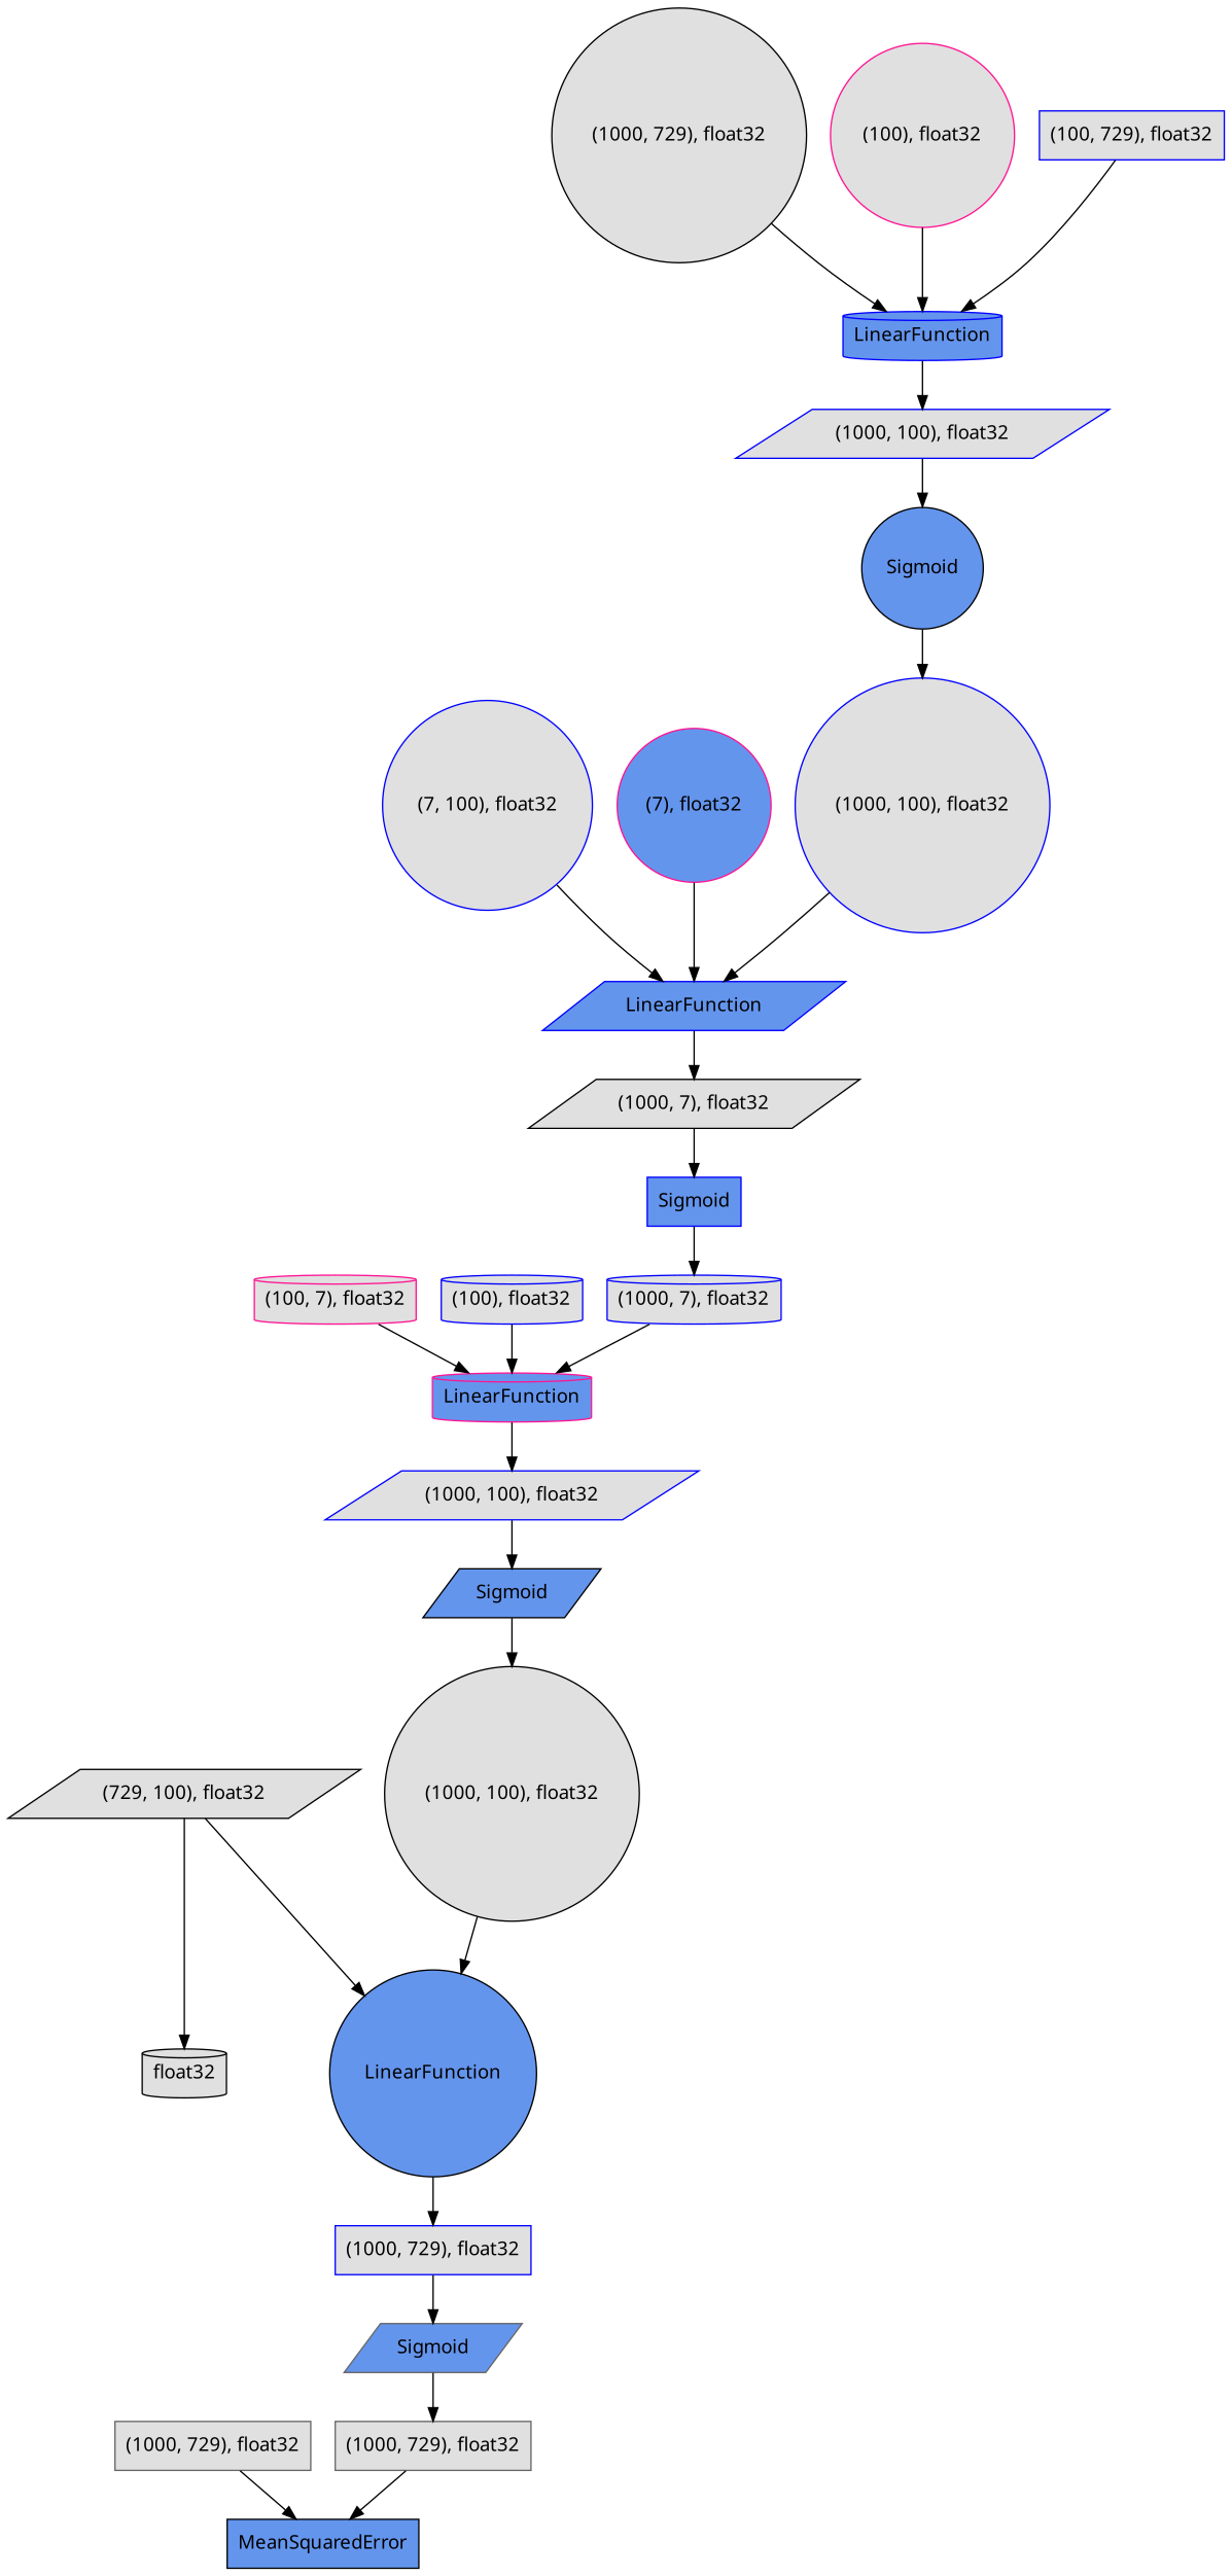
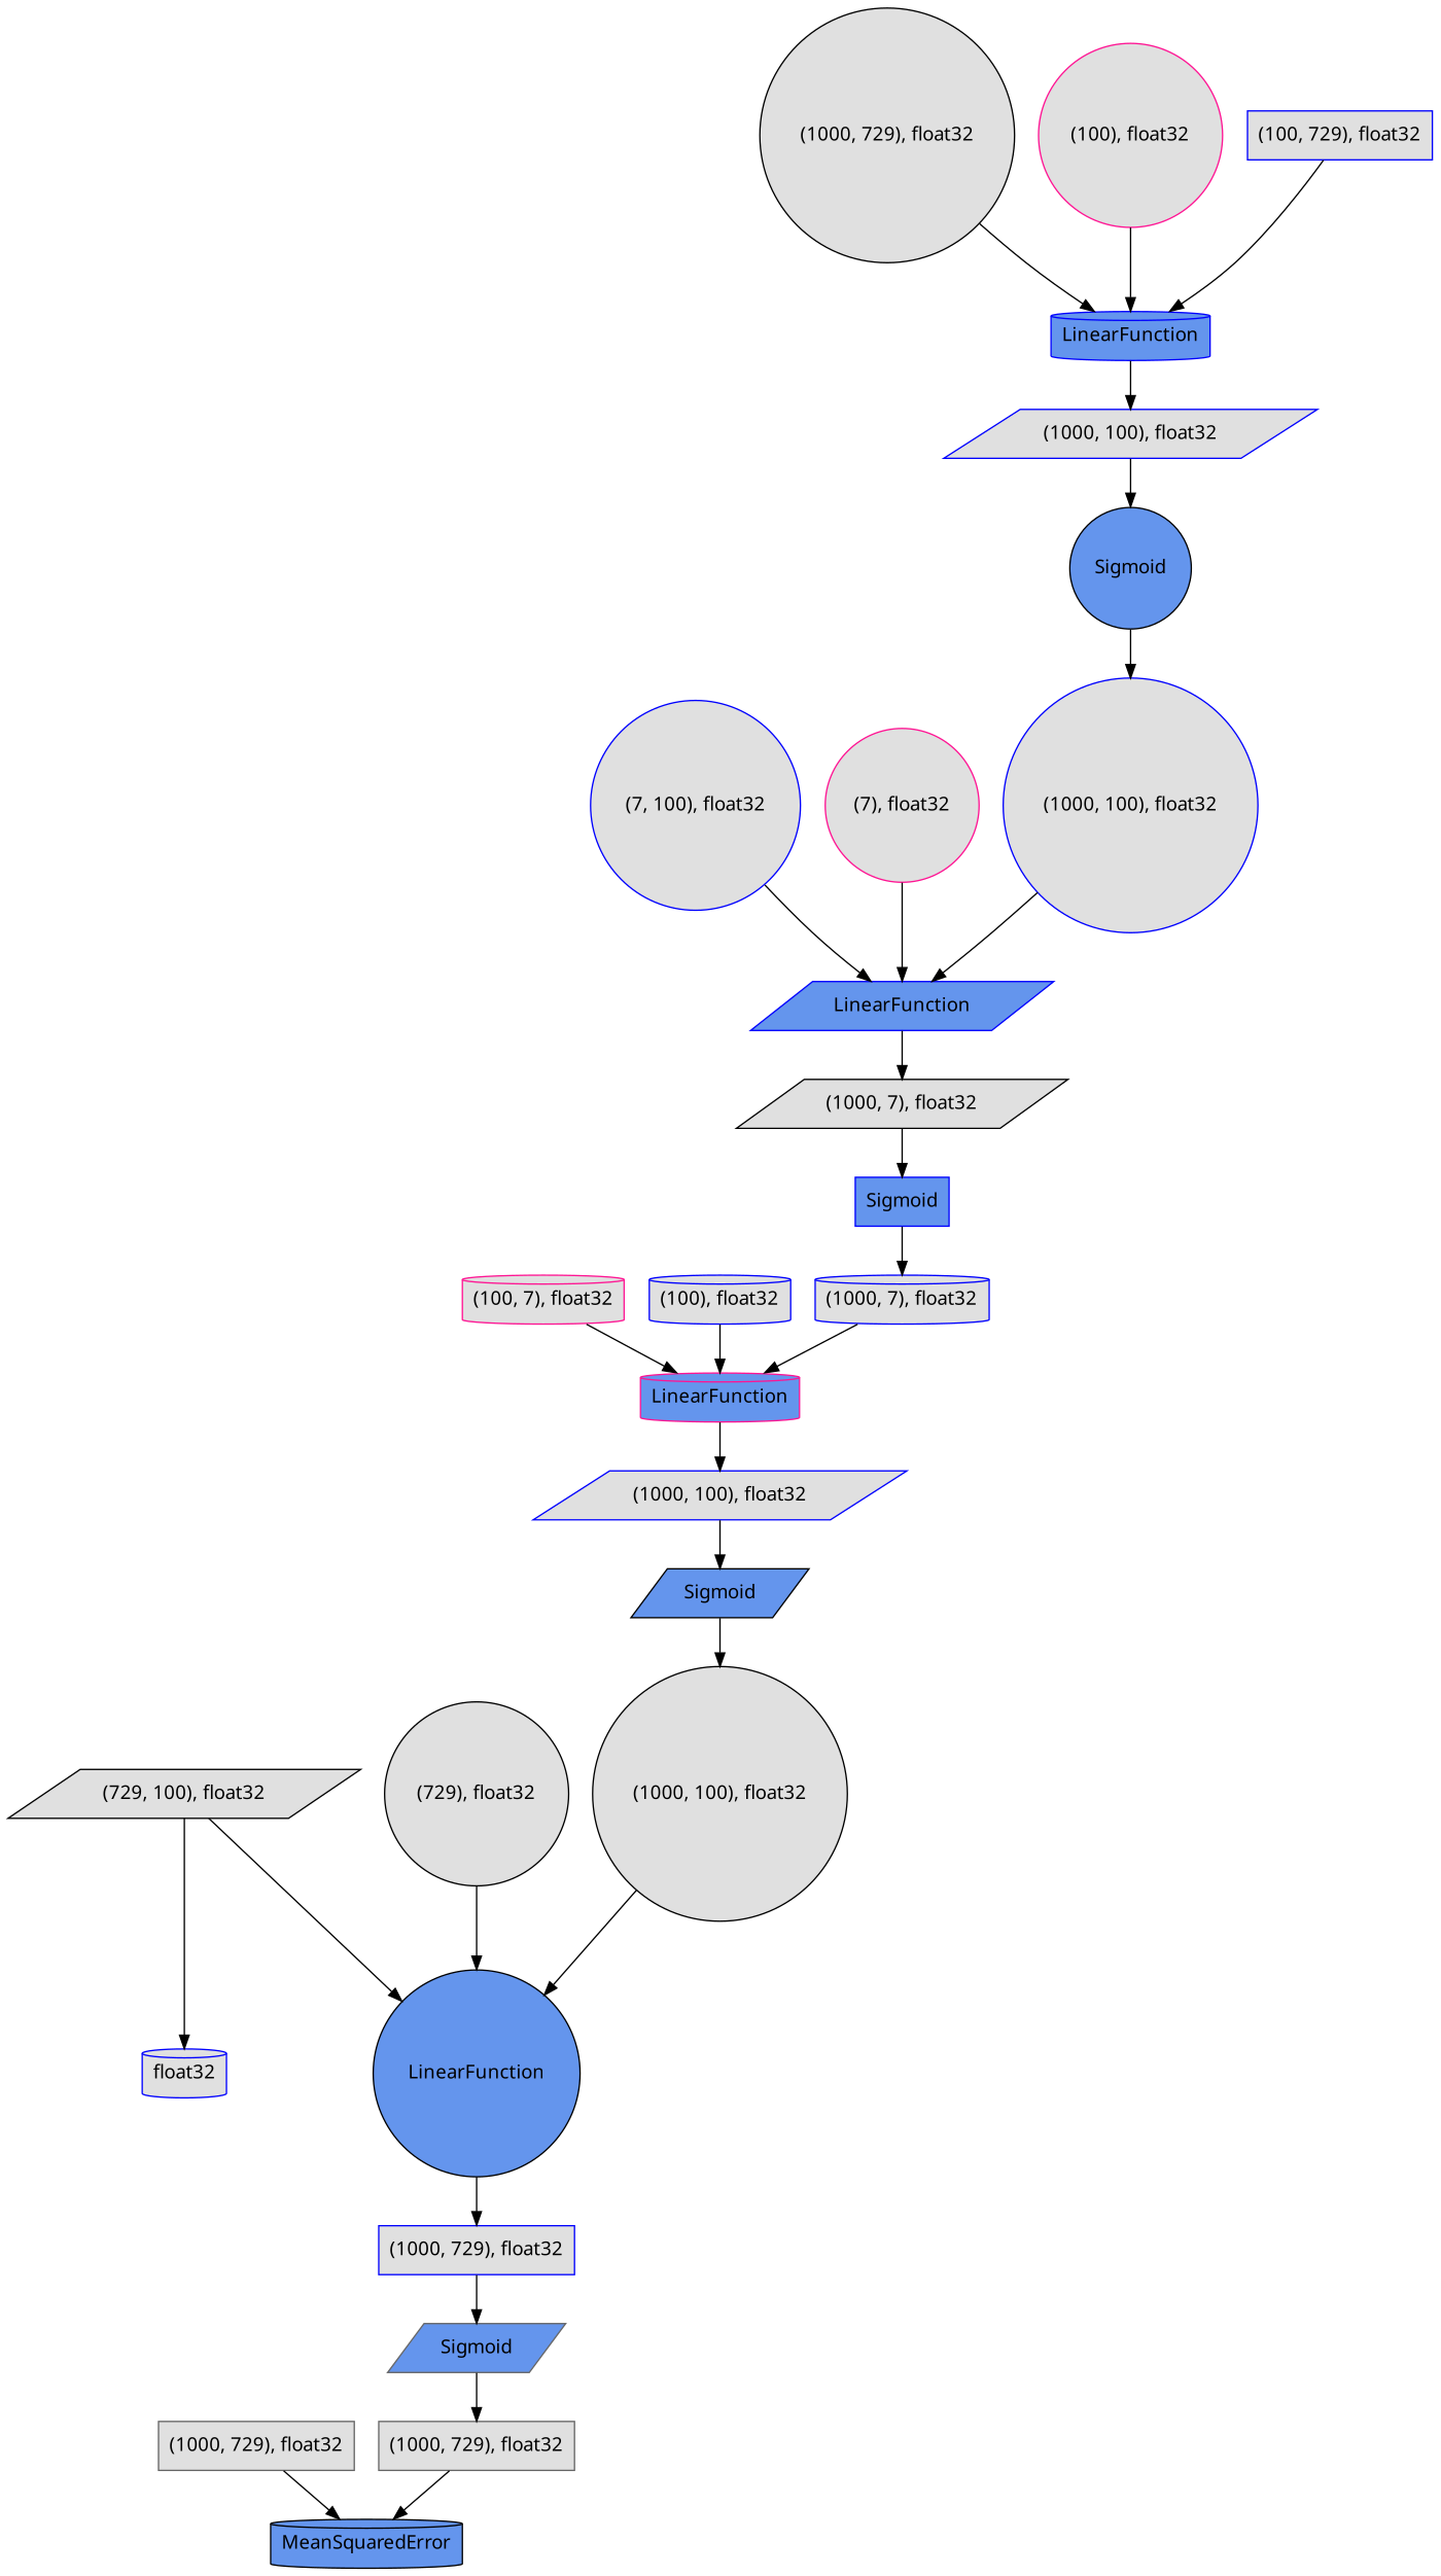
  digraph {
    fontname="Noto Sans"
    rankdir=TB
    node [color=blue fillcolor="#E0E0E0" fontname="Noto Sans" shape=circle style=filled]
    edge [fontname="Noto Sans"]
    n1 [label="(1000, 729), float32" shape=box]
    n2 [color=gray40 fillcolor="#6495ED" label=Sigmoid shape=parallelogram]
    n3 [color=gray40 label="(1000, 729), float32" shape=box]
    n4 [label="(7, 100), float32"]
    n5 [fillcolor="#6495ED" label=LinearFunction shape=parallelogram]
    n6 [color=black label="(1000, 7), float32" shape=parallelogram]
-   n7 [color=black fillcolor="#6495ED" label=MeanSquaredError shape=box]
-   n8 [color=black label=float32 shape=cylinder]
-   n9 [color=deeppink fillcolor="#6495ED" label="(7), float32"]
+   n7 [color=black fillcolor="#6495ED" label=MeanSquaredError shape=cylinder]
+   n8 [label=float32 shape=cylinder]
+   n9 [color=deeppink label="(7), float32"]
    n10 [color=deeppink label="(100, 7), float32" shape=cylinder]
    n11 [color=deeppink fillcolor="#6495ED" label=LinearFunction shape=cylinder]
    n12 [label="(1000, 100), float32" shape=parallelogram]
    n13 [label="(100), float32" shape=cylinder]
    n14 [color=black label="(729, 100), float32" shape=parallelogram]
    n15 [color=black fillcolor="#6495ED" label=LinearFunction]
+   n16 [color=black label="(729), float32"]
    n17 [color=gray40 label="(1000, 729), float32" shape=box]
    n18 [color=black label="(1000, 729), float32"]
    n19 [fillcolor="#6495ED" label=LinearFunction shape=cylinder]
    n20 [label="(1000, 100), float32" shape=parallelogram]
    n21 [fillcolor="#6495ED" label=Sigmoid shape=box]
    n22 [label="(1000, 7), float32" shape=cylinder]
    n23 [color=black fillcolor="#6495ED" label=Sigmoid]
    n24 [label="(1000, 100), float32"]
    n25 [color=black fillcolor="#6495ED" label=Sigmoid shape=parallelogram]
    n26 [color=black label="(1000, 100), float32"]
    n27 [color=deeppink label="(100), float32"]
    n28 [label="(100, 729), float32" shape=box]
    n1 -> n2
    n2 -> n3
    n3 -> n7
    n4 -> n5
    n5 -> n6
    n6 -> n21
    n9 -> n5
    n10 -> n11
    n11 -> n12
    n12 -> n25
    n13 -> n11
    n14 -> n8
    n14 -> n15
    n15 -> n1
+   n16 -> n15
    n17 -> n7
    n18 -> n19
    n19 -> n20
    n20 -> n23
    n21 -> n22
    n22 -> n11
    n23 -> n24
    n24 -> n5
    n25 -> n26
    n26 -> n15
    n27 -> n19
    n28 -> n19
  }
